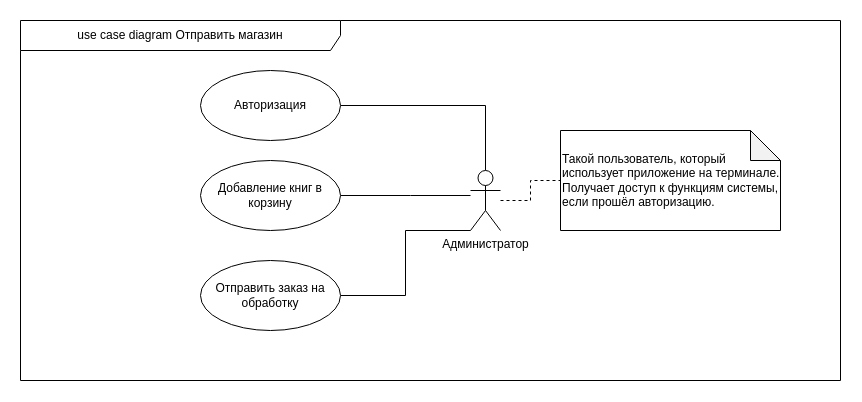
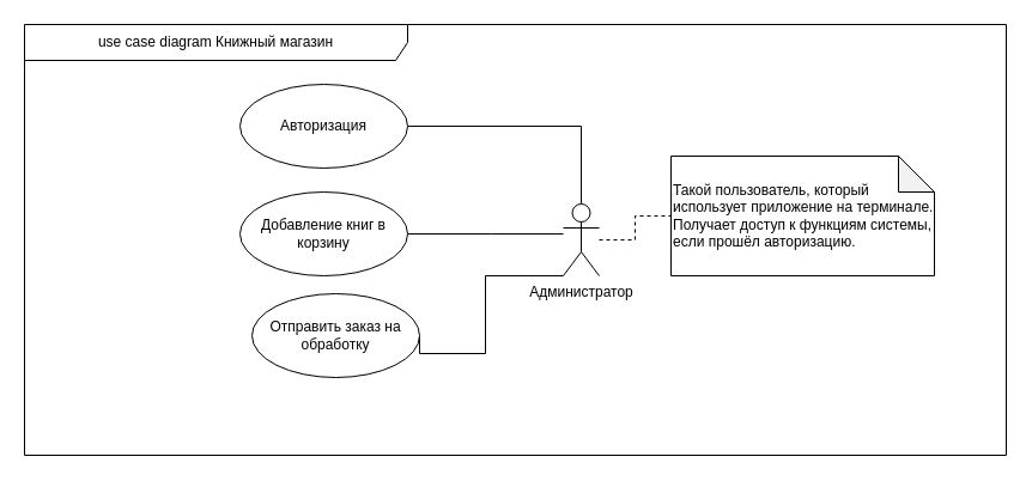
  <mxCell id="0" />
  <mxCell id="1" parent="0" />
  <mxCell id="2" style="edgeStyle=orthogonalEdgeStyle;rounded=0;orthogonalLoop=1;jettySize=auto;html=1;entryX=1;entryY=0.5;entryDx=0;entryDy=0;endArrow=none;endFill=0;" edge="1" parent="1" source="6" target="7"><mxGeometry relative="1" as="geometry"><Array as="points"><mxPoint x="485" y="105" /></Array></mxGeometry></mxCell>
  <mxCell id="3" style="edgeStyle=orthogonalEdgeStyle;rounded=0;orthogonalLoop=1;jettySize=auto;html=1;entryX=1;entryY=0.5;entryDx=0;entryDy=0;endArrow=none;endFill=0;" edge="1" parent="1" source="6" target="8"><mxGeometry relative="1" as="geometry"><Array as="points"><mxPoint x="410" y="195" /><mxPoint x="410" y="195" /></Array></mxGeometry></mxCell>
  <mxCell id="4" style="edgeStyle=orthogonalEdgeStyle;rounded=0;orthogonalLoop=1;jettySize=auto;html=1;entryX=1;entryY=0.5;entryDx=0;entryDy=0;endArrow=none;endFill=0;" edge="1" parent="1" source="6" target="10"><mxGeometry relative="1" as="geometry"><Array as="points"><mxPoint x="405" y="230" /><mxPoint x="405" y="295" /></Array></mxGeometry></mxCell>
  <mxCell id="5" style="edgeStyle=orthogonalEdgeStyle;rounded=0;orthogonalLoop=1;jettySize=auto;html=1;endArrow=none;endFill=0;dashed=1;" edge="1" parent="1" source="6" target="11"><mxGeometry relative="1" as="geometry" /></mxCell>
  <mxCell id="6" value="Администратор&lt;br&gt;" style="shape=umlActor;verticalLabelPosition=bottom;verticalAlign=top;html=1;outlineConnect=0;" vertex="1" parent="1"><mxGeometry x="470" y="170" width="30" height="60" as="geometry" /></mxCell>
  <mxCell id="7" value="Авторизация" style="ellipse;whiteSpace=wrap;html=1;" vertex="1" parent="1"><mxGeometry x="200" y="70" width="140" height="70" as="geometry" /></mxCell>
  <mxCell id="8" value="Добавление книг в корзину" style="ellipse;whiteSpace=wrap;html=1;" vertex="1" parent="1"><mxGeometry x="200" y="160" width="140" height="70" as="geometry" /></mxCell>
- <mxCell id="9" value="use case diagram Отправить магазин" style="shape=umlFrame;whiteSpace=wrap;html=1;width=320;height=30;" vertex="1" parent="1"><mxGeometry x="20" y="20" width="820" height="360" as="geometry" /></mxCell>
- <mxCell id="10" value="Отправить заказ на обработку" style="ellipse;whiteSpace=wrap;html=1;" vertex="1" parent="1"><mxGeometry x="200" y="260" width="140" height="70" as="geometry" /></mxCell>
+ <mxCell id="9" value="use case diagram Книжный магазин" style="shape=umlFrame;whiteSpace=wrap;html=1;width=320;height=30;" vertex="1" parent="1"><mxGeometry x="20" y="20" width="820" height="360" as="geometry" /></mxCell>
+ <mxCell id="10" value="Отправить заказ на обработку" style="ellipse;whiteSpace=wrap;html=1;" vertex="1" parent="1"><mxGeometry x="210" y="245" width="140" height="70" as="geometry" /></mxCell>
  <mxCell id="11" value="Такой пользователь, который использует приложение на терминале.&lt;br&gt;Получает доступ к функциям системы, если прошёл авторизацию." style="shape=note;whiteSpace=wrap;html=1;backgroundOutline=1;darkOpacity=0.05;align=left;" vertex="1" parent="1"><mxGeometry x="560" y="130" width="220" height="100" as="geometry" /></mxCell>
